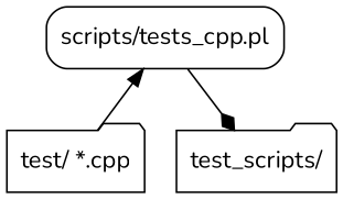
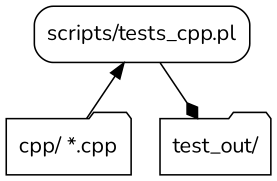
  digraph {
    fontname=Nunito
    fontsize=6
    node [fontname=Nunito shape=folder]
    edge [fontname=Nunito]
    n1 [label="scripts/tests_cpp.pl" shape=box style=rounded]
-   n2 [label="test/ *.cpp"]
-   n3 [label="test_scripts/"]
+   n2 [label="cpp/ *.cpp"]
+   n3 [label="test_out/"]
    n1 -> n2 [dir=back]
    n1 -> n3 [arrowhead=diamond]
  }
